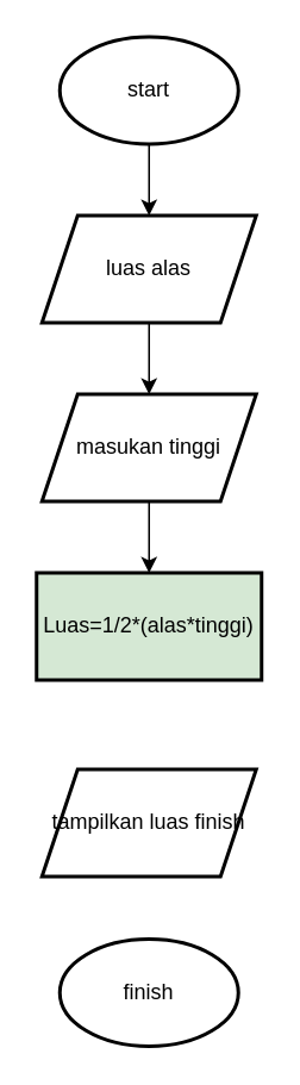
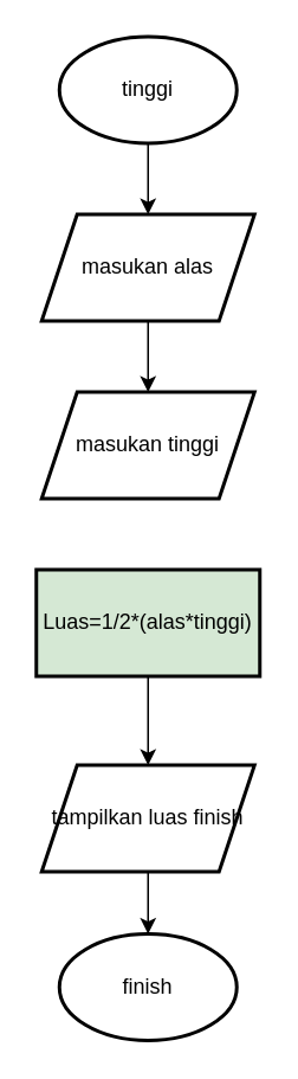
  <mxCell id="0" />
  <mxCell id="1" parent="0" />
  <mxCell id="2" value="" style="edgeStyle=orthogonalEdgeStyle;rounded=0;orthogonalLoop=1;jettySize=auto;html=1;" edge="1" parent="1" source="3" target="5"><mxGeometry relative="1" as="geometry" /></mxCell>
- <mxCell id="3" value="start" style="strokeWidth=2;html=1;shape=mxgraph.flowchart.start_1;whiteSpace=wrap;" vertex="1" parent="1"><mxGeometry x="33" y="20" width="100" height="60" as="geometry" /></mxCell>
+ <mxCell id="3" value="tinggi" style="strokeWidth=2;html=1;shape=mxgraph.flowchart.start_1;whiteSpace=wrap;" vertex="1" parent="1"><mxGeometry x="33" y="20" width="100" height="60" as="geometry" /></mxCell>
  <mxCell id="4" value="" style="edgeStyle=orthogonalEdgeStyle;rounded=0;orthogonalLoop=1;jettySize=auto;html=1;" edge="1" parent="1" source="5" target="7"><mxGeometry relative="1" as="geometry" /></mxCell>
- <mxCell id="5" value="luas alas" style="shape=parallelogram;perimeter=parallelogramPerimeter;whiteSpace=wrap;html=1;fixedSize=1;strokeWidth=2;" vertex="1" parent="1"><mxGeometry x="23" y="120" width="120" height="60" as="geometry" /></mxCell>
- <mxCell id="6" value="" style="edgeStyle=orthogonalEdgeStyle;rounded=0;orthogonalLoop=1;jettySize=auto;html=1;" edge="1" parent="1" source="7" target="9"><mxGeometry relative="1" as="geometry" /></mxCell>
+ <mxCell id="5" value="masukan alas" style="shape=parallelogram;perimeter=parallelogramPerimeter;whiteSpace=wrap;html=1;fixedSize=1;strokeWidth=2;" vertex="1" parent="1"><mxGeometry x="23" y="120" width="120" height="60" as="geometry" /></mxCell>
  <mxCell id="7" value="masukan tinggi" style="shape=parallelogram;perimeter=parallelogramPerimeter;whiteSpace=wrap;html=1;fixedSize=1;strokeWidth=2;" vertex="1" parent="1"><mxGeometry x="23" y="220" width="120" height="60" as="geometry" /></mxCell>
+ <mxCell id="8" value="" style="edgeStyle=orthogonalEdgeStyle;rounded=0;orthogonalLoop=1;jettySize=auto;html=1;" edge="1" parent="1" source="9" target="11"><mxGeometry relative="1" as="geometry" /></mxCell>
  <mxCell id="9" value="Luas=1/2*(alas*tinggi)" style="whiteSpace=wrap;html=1;strokeWidth=2;fillColor=#d5e8d4;" vertex="1" parent="1"><mxGeometry x="20" y="320" width="126" height="60" as="geometry" /></mxCell>
+ <mxCell id="10" value="" style="edgeStyle=orthogonalEdgeStyle;rounded=0;orthogonalLoop=1;jettySize=auto;html=1;" edge="1" parent="1" source="11" target="12"><mxGeometry relative="1" as="geometry" /></mxCell>
  <mxCell id="11" value="tampilkan luas finish" style="shape=parallelogram;perimeter=parallelogramPerimeter;whiteSpace=wrap;html=1;fixedSize=1;strokeWidth=2;" vertex="1" parent="1"><mxGeometry x="23" y="430" width="120" height="60" as="geometry" /></mxCell>
  <mxCell id="12" value="finish" style="strokeWidth=2;html=1;shape=mxgraph.flowchart.start_1;whiteSpace=wrap;" vertex="1" parent="1"><mxGeometry x="33" y="525" width="100" height="60" as="geometry" /></mxCell>
